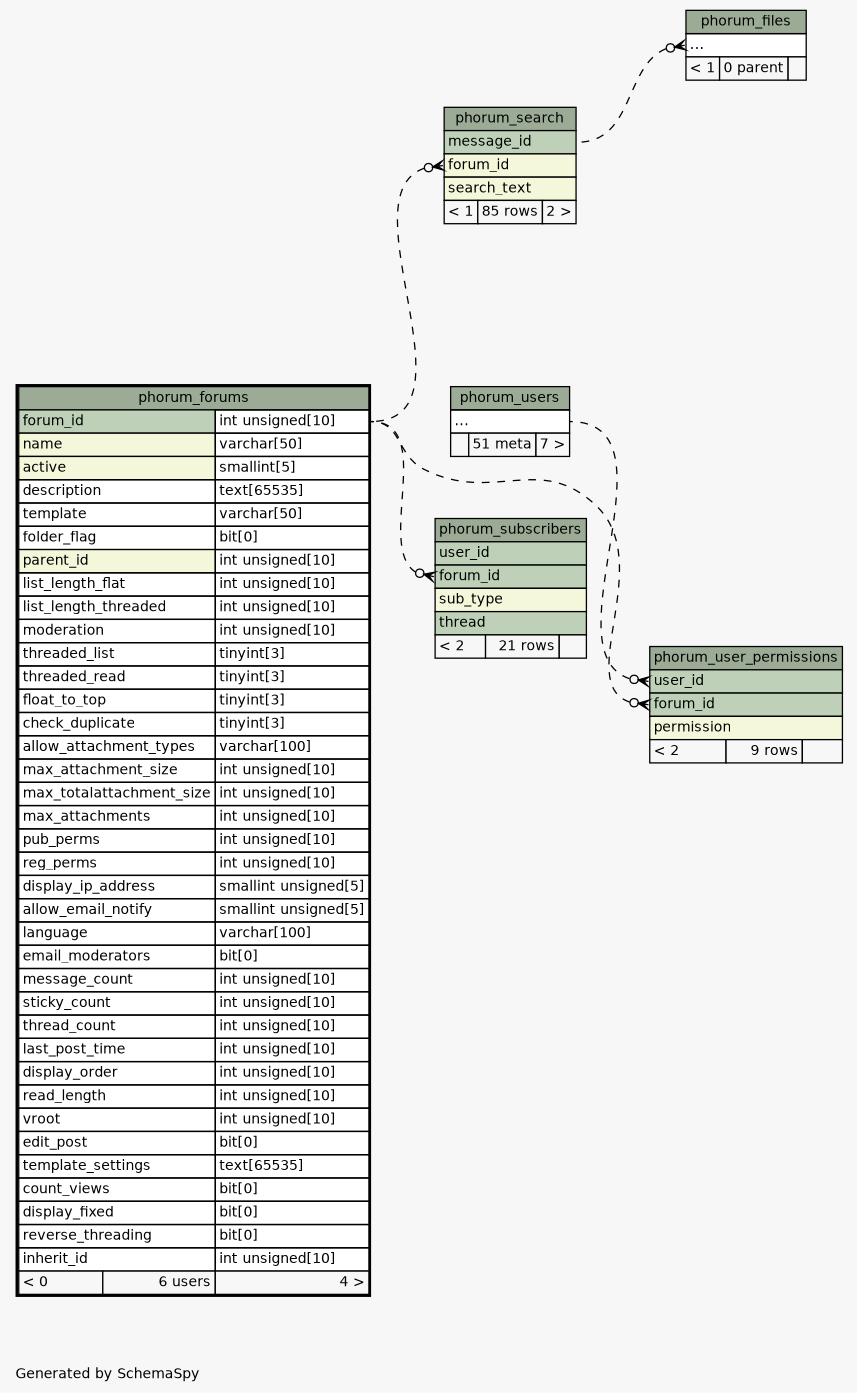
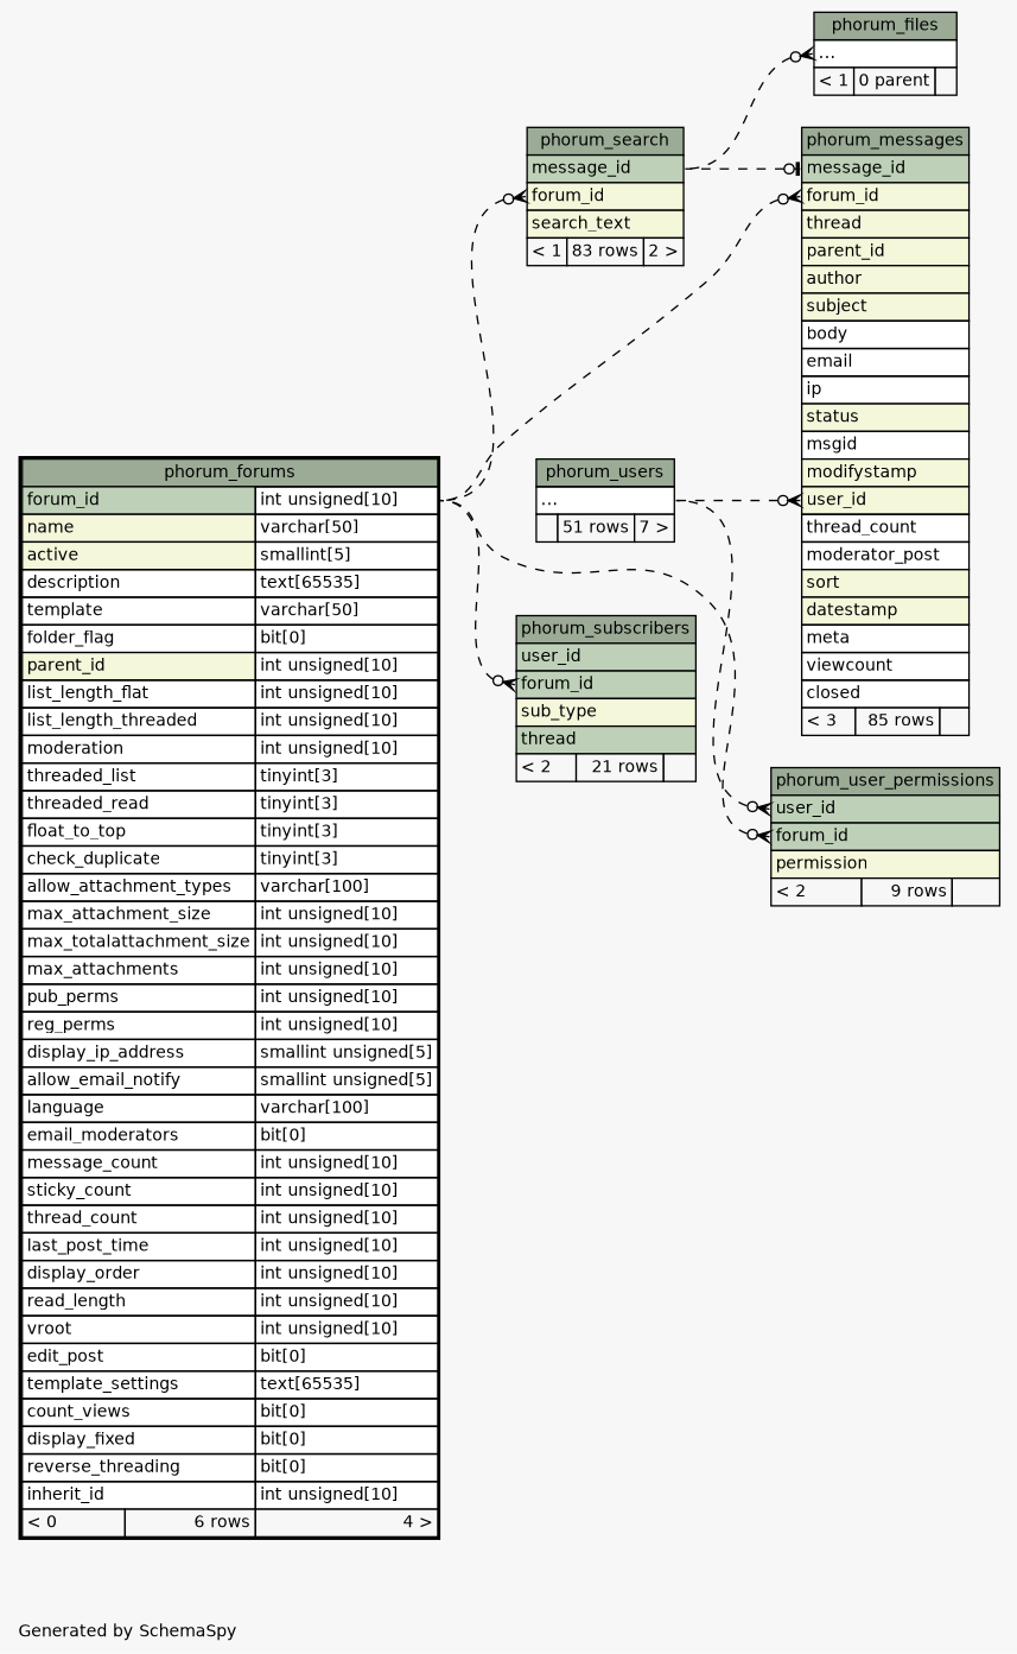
  digraph {
    bgcolor="#f7f7f7"
    fontname=Helvetica
    fontsize=11
    label="\nGenerated by SchemaSpy"
    labeljust=l
    nodesep=0.18
    rankdir=RL
    ranksep=0.46
    node [fontname=Helvetica fontsize=11 shape=plaintext]
    edge [arrowhead=none arrowsize=0.8 arrowtail=crowodot dir=back headport="forum_id.type:e" style=dashed tailport="forum_id:w"]
    n1 [label=<     <TABLE BORDER="0" CELLBORDER="1" CELLSPACING="0" BGCOLOR="#ffffff">       <TR><TD COLSPAN="3" BGCOLOR="#9bab96" ALIGN="CENTER">phorum_files</TD></TR>       <TR><TD PORT="elipses" COLSPAN="3" ALIGN="LEFT">...</TD></TR>       <TR><TD ALIGN="LEFT" BGCOLOR="#f7f7f7">&lt; 1</TD><TD ALIGN="RIGHT" BGCOLOR="#f7f7f7">0 parent</TD><TD ALIGN="RIGHT" BGCOLOR="#f7f7f7">  </TD></TR>     </TABLE>>]
-   n2 [label=<     <TABLE BORDER="0" CELLBORDER="1" CELLSPACING="0" BGCOLOR="#ffffff">       <TR><TD COLSPAN="3" BGCOLOR="#9bab96" ALIGN="CENTER">phorum_search</TD></TR>       <TR><TD PORT="message_id" COLSPAN="3" BGCOLOR="#bed1b8" ALIGN="LEFT">message_id</TD></TR>       <TR><TD PORT="forum_id" COLSPAN="3" BGCOLOR="#f4f7da" ALIGN="LEFT">forum_id</TD></TR>       <TR><TD PORT="search_text" COLSPAN="3" BGCOLOR="#f4f7da" ALIGN="LEFT">search_text</TD></TR>       <TR><TD ALIGN="LEFT" BGCOLOR="#f7f7f7">&lt; 1</TD><TD ALIGN="RIGHT" BGCOLOR="#f7f7f7">85 rows</TD><TD ALIGN="RIGHT" BGCOLOR="#f7f7f7">2 &gt;</TD></TR>     </TABLE>>]
-   n3 [label=<     <TABLE BORDER="2" CELLBORDER="1" CELLSPACING="0" BGCOLOR="#ffffff">       <TR><TD COLSPAN="3" BGCOLOR="#9bab96" ALIGN="CENTER">phorum_forums</TD></TR>       <TR><TD PORT="forum_id" COLSPAN="2" BGCOLOR="#bed1b8" ALIGN="LEFT">forum_id</TD><TD PORT="forum_id.type" ALIGN="LEFT">int unsigned[10]</TD></TR>       <TR><TD PORT="name" COLSPAN="2" BGCOLOR="#f4f7da" ALIGN="LEFT">name</TD><TD PORT="name.type" ALIGN="LEFT">varchar[50]</TD></TR>       <TR><TD PORT="active" COLSPAN="2" BGCOLOR="#f4f7da" ALIGN="LEFT">active</TD><TD PORT="active.type" ALIGN="LEFT">smallint[5]</TD></TR>       <TR><TD PORT="description" COLSPAN="2" ALIGN="LEFT">description</TD><TD PORT="description.type" ALIGN="LEFT">text[65535]</TD></TR>       <TR><TD PORT="template" COLSPAN="2" ALIGN="LEFT">template</TD><TD PORT="template.type" ALIGN="LEFT">varchar[50]</TD></TR>       <TR><TD PORT="folder_flag" COLSPAN="2" ALIGN="LEFT">folder_flag</TD><TD PORT="folder_flag.type" ALIGN="LEFT">bit[0]</TD></TR>       <TR><TD PORT="parent_id" COLSPAN="2" BGCOLOR="#f4f7da" ALIGN="LEFT">parent_id</TD><TD PORT="parent_id.type" ALIGN="LEFT">int unsigned[10]</TD></TR>       <TR><TD PORT="list_length_flat" COLSPAN="2" ALIGN="LEFT">list_length_flat</TD><TD PORT="list_length_flat.type" ALIGN="LEFT">int unsigned[10]</TD></TR>       <TR><TD PORT="list_length_threaded" COLSPAN="2" ALIGN="LEFT">list_length_threaded</TD><TD PORT="list_length_threaded.type" ALIGN="LEFT">int unsigned[10]</TD></TR>       <TR><TD PORT="moderation" COLSPAN="2" ALIGN="LEFT">moderation</TD><TD PORT="moderation.type" ALIGN="LEFT">int unsigned[10]</TD></TR>       <TR><TD PORT="threaded_list" COLSPAN="2" ALIGN="LEFT">threaded_list</TD><TD PORT="threaded_list.type" ALIGN="LEFT">tinyint[3]</TD></TR>       <TR><TD PORT="threaded_read" COLSPAN="2" ALIGN="LEFT">threaded_read</TD><TD PORT="threaded_read.type" ALIGN="LEFT">tinyint[3]</TD></TR>       <TR><TD PORT="float_to_top" COLSPAN="2" ALIGN="LEFT">float_to_top</TD><TD PORT="float_to_top.type" ALIGN="LEFT">tinyint[3]</TD></TR>       <TR><TD PORT="check_duplicate" COLSPAN="2" ALIGN="LEFT">check_duplicate</TD><TD PORT="check_duplicate.type" ALIGN="LEFT">tinyint[3]</TD></TR>       <TR><TD PORT="allow_attachment_types" COLSPAN="2" ALIGN="LEFT">allow_attachment_types</TD><TD PORT="allow_attachment_types.type" ALIGN="LEFT">varchar[100]</TD></TR>       <TR><TD PORT="max_attachment_size" COLSPAN="2" ALIGN="LEFT">max_attachment_size</TD><TD PORT="max_attachment_size.type" ALIGN="LEFT">int unsigned[10]</TD></TR>       <TR><TD PORT="max_totalattachment_size" COLSPAN="2" ALIGN="LEFT">max_totalattachment_size</TD><TD PORT="max_totalattachment_size.type" ALIGN="LEFT">int unsigned[10]</TD></TR>       <TR><TD PORT="max_attachments" COLSPAN="2" ALIGN="LEFT">max_attachments</TD><TD PORT="max_attachments.type" ALIGN="LEFT">int unsigned[10]</TD></TR>       <TR><TD PORT="pub_perms" COLSPAN="2" ALIGN="LEFT">pub_perms</TD><TD PORT="pub_perms.type" ALIGN="LEFT">int unsigned[10]</TD></TR>       <TR><TD PORT="reg_perms" COLSPAN="2" ALIGN="LEFT">reg_perms</TD><TD PORT="reg_perms.type" ALIGN="LEFT">int unsigned[10]</TD></TR>       <TR><TD PORT="display_ip_address" COLSPAN="2" ALIGN="LEFT">display_ip_address</TD><TD PORT="display_ip_address.type" ALIGN="LEFT">smallint unsigned[5]</TD></TR>       <TR><TD PORT="allow_email_notify" COLSPAN="2" ALIGN="LEFT">allow_email_notify</TD><TD PORT="allow_email_notify.type" ALIGN="LEFT">smallint unsigned[5]</TD></TR>       <TR><TD PORT="language" COLSPAN="2" ALIGN="LEFT">language</TD><TD PORT="language.type" ALIGN="LEFT">varchar[100]</TD></TR>       <TR><TD PORT="email_moderators" COLSPAN="2" ALIGN="LEFT">email_moderators</TD><TD PORT="email_moderators.type" ALIGN="LEFT">bit[0]</TD></TR>       <TR><TD PORT="message_count" COLSPAN="2" ALIGN="LEFT">message_count</TD><TD PORT="message_count.type" ALIGN="LEFT">int unsigned[10]</TD></TR>       <TR><TD PORT="sticky_count" COLSPAN="2" ALIGN="LEFT">sticky_count</TD><TD PORT="sticky_count.type" ALIGN="LEFT">int unsigned[10]</TD></TR>       <TR><TD PORT="thread_count" COLSPAN="2" ALIGN="LEFT">thread_count</TD><TD PORT="thread_count.type" ALIGN="LEFT">int unsigned[10]</TD></TR>       <TR><TD PORT="last_post_time" COLSPAN="2" ALIGN="LEFT">last_post_time</TD><TD PORT="last_post_time.type" ALIGN="LEFT">int unsigned[10]</TD></TR>       <TR><TD PORT="display_order" COLSPAN="2" ALIGN="LEFT">display_order</TD><TD PORT="display_order.type" ALIGN="LEFT">int unsigned[10]</TD></TR>       <TR><TD PORT="read_length" COLSPAN="2" ALIGN="LEFT">read_length</TD><TD PORT="read_length.type" ALIGN="LEFT">int unsigned[10]</TD></TR>       <TR><TD PORT="vroot" COLSPAN="2" ALIGN="LEFT">vroot</TD><TD PORT="vroot.type" ALIGN="LEFT">int unsigned[10]</TD></TR>       <TR><TD PORT="edit_post" COLSPAN="2" ALIGN="LEFT">edit_post</TD><TD PORT="edit_post.type" ALIGN="LEFT">bit[0]</TD></TR>       <TR><TD PORT="template_settings" COLSPAN="2" ALIGN="LEFT">template_settings</TD><TD PORT="template_settings.type" ALIGN="LEFT">text[65535]</TD></TR>       <TR><TD PORT="count_views" COLSPAN="2" ALIGN="LEFT">count_views</TD><TD PORT="count_views.type" ALIGN="LEFT">bit[0]</TD></TR>       <TR><TD PORT="display_fixed" COLSPAN="2" ALIGN="LEFT">display_fixed</TD><TD PORT="display_fixed.type" ALIGN="LEFT">bit[0]</TD></TR>       <TR><TD PORT="reverse_threading" COLSPAN="2" ALIGN="LEFT">reverse_threading</TD><TD PORT="reverse_threading.type" ALIGN="LEFT">bit[0]</TD></TR>       <TR><TD PORT="inherit_id" COLSPAN="2" ALIGN="LEFT">inherit_id</TD><TD PORT="inherit_id.type" ALIGN="LEFT">int unsigned[10]</TD></TR>       <TR><TD ALIGN="LEFT" BGCOLOR="#f7f7f7">&lt; 0</TD><TD ALIGN="RIGHT" BGCOLOR="#f7f7f7">6 users</TD><TD ALIGN="RIGHT" BGCOLOR="#f7f7f7">4 &gt;</TD></TR>     </TABLE>>]
-   n5 [label=<     <TABLE BORDER="0" CELLBORDER="1" CELLSPACING="0" BGCOLOR="#ffffff">       <TR><TD COLSPAN="3" BGCOLOR="#9bab96" ALIGN="CENTER">phorum_users</TD></TR>       <TR><TD PORT="elipses" COLSPAN="3" ALIGN="LEFT">...</TD></TR>       <TR><TD ALIGN="LEFT" BGCOLOR="#f7f7f7">  </TD><TD ALIGN="RIGHT" BGCOLOR="#f7f7f7">51 meta</TD><TD ALIGN="RIGHT" BGCOLOR="#f7f7f7">7 &gt;</TD></TR>     </TABLE>>]
+   n2 [label=<     <TABLE BORDER="0" CELLBORDER="1" CELLSPACING="0" BGCOLOR="#ffffff">       <TR><TD COLSPAN="3" BGCOLOR="#9bab96" ALIGN="CENTER">phorum_search</TD></TR>       <TR><TD PORT="message_id" COLSPAN="3" BGCOLOR="#bed1b8" ALIGN="LEFT">message_id</TD></TR>       <TR><TD PORT="forum_id" COLSPAN="3" BGCOLOR="#f4f7da" ALIGN="LEFT">forum_id</TD></TR>       <TR><TD PORT="search_text" COLSPAN="3" BGCOLOR="#f4f7da" ALIGN="LEFT">search_text</TD></TR>       <TR><TD ALIGN="LEFT" BGCOLOR="#f7f7f7">&lt; 1</TD><TD ALIGN="RIGHT" BGCOLOR="#f7f7f7">83 rows</TD><TD ALIGN="RIGHT" BGCOLOR="#f7f7f7">2 &gt;</TD></TR>     </TABLE>>]
+   n3 [label=<     <TABLE BORDER="2" CELLBORDER="1" CELLSPACING="0" BGCOLOR="#ffffff">       <TR><TD COLSPAN="3" BGCOLOR="#9bab96" ALIGN="CENTER">phorum_forums</TD></TR>       <TR><TD PORT="forum_id" COLSPAN="2" BGCOLOR="#bed1b8" ALIGN="LEFT">forum_id</TD><TD PORT="forum_id.type" ALIGN="LEFT">int unsigned[10]</TD></TR>       <TR><TD PORT="name" COLSPAN="2" BGCOLOR="#f4f7da" ALIGN="LEFT">name</TD><TD PORT="name.type" ALIGN="LEFT">varchar[50]</TD></TR>       <TR><TD PORT="active" COLSPAN="2" BGCOLOR="#f4f7da" ALIGN="LEFT">active</TD><TD PORT="active.type" ALIGN="LEFT">smallint[5]</TD></TR>       <TR><TD PORT="description" COLSPAN="2" ALIGN="LEFT">description</TD><TD PORT="description.type" ALIGN="LEFT">text[65535]</TD></TR>       <TR><TD PORT="template" COLSPAN="2" ALIGN="LEFT">template</TD><TD PORT="template.type" ALIGN="LEFT">varchar[50]</TD></TR>       <TR><TD PORT="folder_flag" COLSPAN="2" ALIGN="LEFT">folder_flag</TD><TD PORT="folder_flag.type" ALIGN="LEFT">bit[0]</TD></TR>       <TR><TD PORT="parent_id" COLSPAN="2" BGCOLOR="#f4f7da" ALIGN="LEFT">parent_id</TD><TD PORT="parent_id.type" ALIGN="LEFT">int unsigned[10]</TD></TR>       <TR><TD PORT="list_length_flat" COLSPAN="2" ALIGN="LEFT">list_length_flat</TD><TD PORT="list_length_flat.type" ALIGN="LEFT">int unsigned[10]</TD></TR>       <TR><TD PORT="list_length_threaded" COLSPAN="2" ALIGN="LEFT">list_length_threaded</TD><TD PORT="list_length_threaded.type" ALIGN="LEFT">int unsigned[10]</TD></TR>       <TR><TD PORT="moderation" COLSPAN="2" ALIGN="LEFT">moderation</TD><TD PORT="moderation.type" ALIGN="LEFT">int unsigned[10]</TD></TR>       <TR><TD PORT="threaded_list" COLSPAN="2" ALIGN="LEFT">threaded_list</TD><TD PORT="threaded_list.type" ALIGN="LEFT">tinyint[3]</TD></TR>       <TR><TD PORT="threaded_read" COLSPAN="2" ALIGN="LEFT">threaded_read</TD><TD PORT="threaded_read.type" ALIGN="LEFT">tinyint[3]</TD></TR>       <TR><TD PORT="float_to_top" COLSPAN="2" ALIGN="LEFT">float_to_top</TD><TD PORT="float_to_top.type" ALIGN="LEFT">tinyint[3]</TD></TR>       <TR><TD PORT="check_duplicate" COLSPAN="2" ALIGN="LEFT">check_duplicate</TD><TD PORT="check_duplicate.type" ALIGN="LEFT">tinyint[3]</TD></TR>       <TR><TD PORT="allow_attachment_types" COLSPAN="2" ALIGN="LEFT">allow_attachment_types</TD><TD PORT="allow_attachment_types.type" ALIGN="LEFT">varchar[100]</TD></TR>       <TR><TD PORT="max_attachment_size" COLSPAN="2" ALIGN="LEFT">max_attachment_size</TD><TD PORT="max_attachment_size.type" ALIGN="LEFT">int unsigned[10]</TD></TR>       <TR><TD PORT="max_totalattachment_size" COLSPAN="2" ALIGN="LEFT">max_totalattachment_size</TD><TD PORT="max_totalattachment_size.type" ALIGN="LEFT">int unsigned[10]</TD></TR>       <TR><TD PORT="max_attachments" COLSPAN="2" ALIGN="LEFT">max_attachments</TD><TD PORT="max_attachments.type" ALIGN="LEFT">int unsigned[10]</TD></TR>       <TR><TD PORT="pub_perms" COLSPAN="2" ALIGN="LEFT">pub_perms</TD><TD PORT="pub_perms.type" ALIGN="LEFT">int unsigned[10]</TD></TR>       <TR><TD PORT="reg_perms" COLSPAN="2" ALIGN="LEFT">reg_perms</TD><TD PORT="reg_perms.type" ALIGN="LEFT">int unsigned[10]</TD></TR>       <TR><TD PORT="display_ip_address" COLSPAN="2" ALIGN="LEFT">display_ip_address</TD><TD PORT="display_ip_address.type" ALIGN="LEFT">smallint unsigned[5]</TD></TR>       <TR><TD PORT="allow_email_notify" COLSPAN="2" ALIGN="LEFT">allow_email_notify</TD><TD PORT="allow_email_notify.type" ALIGN="LEFT">smallint unsigned[5]</TD></TR>       <TR><TD PORT="language" COLSPAN="2" ALIGN="LEFT">language</TD><TD PORT="language.type" ALIGN="LEFT">varchar[100]</TD></TR>       <TR><TD PORT="email_moderators" COLSPAN="2" ALIGN="LEFT">email_moderators</TD><TD PORT="email_moderators.type" ALIGN="LEFT">bit[0]</TD></TR>       <TR><TD PORT="message_count" COLSPAN="2" ALIGN="LEFT">message_count</TD><TD PORT="message_count.type" ALIGN="LEFT">int unsigned[10]</TD></TR>       <TR><TD PORT="sticky_count" COLSPAN="2" ALIGN="LEFT">sticky_count</TD><TD PORT="sticky_count.type" ALIGN="LEFT">int unsigned[10]</TD></TR>       <TR><TD PORT="thread_count" COLSPAN="2" ALIGN="LEFT">thread_count</TD><TD PORT="thread_count.type" ALIGN="LEFT">int unsigned[10]</TD></TR>       <TR><TD PORT="last_post_time" COLSPAN="2" ALIGN="LEFT">last_post_time</TD><TD PORT="last_post_time.type" ALIGN="LEFT">int unsigned[10]</TD></TR>       <TR><TD PORT="display_order" COLSPAN="2" ALIGN="LEFT">display_order</TD><TD PORT="display_order.type" ALIGN="LEFT">int unsigned[10]</TD></TR>       <TR><TD PORT="read_length" COLSPAN="2" ALIGN="LEFT">read_length</TD><TD PORT="read_length.type" ALIGN="LEFT">int unsigned[10]</TD></TR>       <TR><TD PORT="vroot" COLSPAN="2" ALIGN="LEFT">vroot</TD><TD PORT="vroot.type" ALIGN="LEFT">int unsigned[10]</TD></TR>       <TR><TD PORT="edit_post" COLSPAN="2" ALIGN="LEFT">edit_post</TD><TD PORT="edit_post.type" ALIGN="LEFT">bit[0]</TD></TR>       <TR><TD PORT="template_settings" COLSPAN="2" ALIGN="LEFT">template_settings</TD><TD PORT="template_settings.type" ALIGN="LEFT">text[65535]</TD></TR>       <TR><TD PORT="count_views" COLSPAN="2" ALIGN="LEFT">count_views</TD><TD PORT="count_views.type" ALIGN="LEFT">bit[0]</TD></TR>       <TR><TD PORT="display_fixed" COLSPAN="2" ALIGN="LEFT">display_fixed</TD><TD PORT="display_fixed.type" ALIGN="LEFT">bit[0]</TD></TR>       <TR><TD PORT="reverse_threading" COLSPAN="2" ALIGN="LEFT">reverse_threading</TD><TD PORT="reverse_threading.type" ALIGN="LEFT">bit[0]</TD></TR>       <TR><TD PORT="inherit_id" COLSPAN="2" ALIGN="LEFT">inherit_id</TD><TD PORT="inherit_id.type" ALIGN="LEFT">int unsigned[10]</TD></TR>       <TR><TD ALIGN="LEFT" BGCOLOR="#f7f7f7">&lt; 0</TD><TD ALIGN="RIGHT" BGCOLOR="#f7f7f7">6 rows</TD><TD ALIGN="RIGHT" BGCOLOR="#f7f7f7">4 &gt;</TD></TR>     </TABLE>>]
+   n4 [label=<     <TABLE BORDER="0" CELLBORDER="1" CELLSPACING="0" BGCOLOR="#ffffff">       <TR><TD COLSPAN="3" BGCOLOR="#9bab96" ALIGN="CENTER">phorum_messages</TD></TR>       <TR><TD PORT="message_id" COLSPAN="3" BGCOLOR="#bed1b8" ALIGN="LEFT">message_id</TD></TR>       <TR><TD PORT="forum_id" COLSPAN="3" BGCOLOR="#f4f7da" ALIGN="LEFT">forum_id</TD></TR>       <TR><TD PORT="thread" COLSPAN="3" BGCOLOR="#f4f7da" ALIGN="LEFT">thread</TD></TR>       <TR><TD PORT="parent_id" COLSPAN="3" BGCOLOR="#f4f7da" ALIGN="LEFT">parent_id</TD></TR>       <TR><TD PORT="author" COLSPAN="3" BGCOLOR="#f4f7da" ALIGN="LEFT">author</TD></TR>       <TR><TD PORT="subject" COLSPAN="3" BGCOLOR="#f4f7da" ALIGN="LEFT">subject</TD></TR>       <TR><TD PORT="body" COLSPAN="3" ALIGN="LEFT">body</TD></TR>       <TR><TD PORT="email" COLSPAN="3" ALIGN="LEFT">email</TD></TR>       <TR><TD PORT="ip" COLSPAN="3" ALIGN="LEFT">ip</TD></TR>       <TR><TD PORT="status" COLSPAN="3" BGCOLOR="#f4f7da" ALIGN="LEFT">status</TD></TR>       <TR><TD PORT="msgid" COLSPAN="3" ALIGN="LEFT">msgid</TD></TR>       <TR><TD PORT="modifystamp" COLSPAN="3" BGCOLOR="#f4f7da" ALIGN="LEFT">modifystamp</TD></TR>       <TR><TD PORT="user_id" COLSPAN="3" BGCOLOR="#f4f7da" ALIGN="LEFT">user_id</TD></TR>       <TR><TD PORT="thread_count" COLSPAN="3" ALIGN="LEFT">thread_count</TD></TR>       <TR><TD PORT="moderator_post" COLSPAN="3" ALIGN="LEFT">moderator_post</TD></TR>       <TR><TD PORT="sort" COLSPAN="3" BGCOLOR="#f4f7da" ALIGN="LEFT">sort</TD></TR>       <TR><TD PORT="datestamp" COLSPAN="3" BGCOLOR="#f4f7da" ALIGN="LEFT">datestamp</TD></TR>       <TR><TD PORT="meta" COLSPAN="3" ALIGN="LEFT">meta</TD></TR>       <TR><TD PORT="viewcount" COLSPAN="3" ALIGN="LEFT">viewcount</TD></TR>       <TR><TD PORT="closed" COLSPAN="3" ALIGN="LEFT">closed</TD></TR>       <TR><TD ALIGN="LEFT" BGCOLOR="#f7f7f7">&lt; 3</TD><TD ALIGN="RIGHT" BGCOLOR="#f7f7f7">85 rows</TD><TD ALIGN="RIGHT" BGCOLOR="#f7f7f7">  </TD></TR>     </TABLE>>]
+   n5 [label=<     <TABLE BORDER="0" CELLBORDER="1" CELLSPACING="0" BGCOLOR="#ffffff">       <TR><TD COLSPAN="3" BGCOLOR="#9bab96" ALIGN="CENTER">phorum_users</TD></TR>       <TR><TD PORT="elipses" COLSPAN="3" ALIGN="LEFT">...</TD></TR>       <TR><TD ALIGN="LEFT" BGCOLOR="#f7f7f7">  </TD><TD ALIGN="RIGHT" BGCOLOR="#f7f7f7">51 rows</TD><TD ALIGN="RIGHT" BGCOLOR="#f7f7f7">7 &gt;</TD></TR>     </TABLE>>]
    n6 [label=<     <TABLE BORDER="0" CELLBORDER="1" CELLSPACING="0" BGCOLOR="#ffffff">       <TR><TD COLSPAN="3" BGCOLOR="#9bab96" ALIGN="CENTER">phorum_subscribers</TD></TR>       <TR><TD PORT="user_id" COLSPAN="3" BGCOLOR="#bed1b8" ALIGN="LEFT">user_id</TD></TR>       <TR><TD PORT="forum_id" COLSPAN="3" BGCOLOR="#bed1b8" ALIGN="LEFT">forum_id</TD></TR>       <TR><TD PORT="sub_type" COLSPAN="3" BGCOLOR="#f4f7da" ALIGN="LEFT">sub_type</TD></TR>       <TR><TD PORT="thread" COLSPAN="3" BGCOLOR="#bed1b8" ALIGN="LEFT">thread</TD></TR>       <TR><TD ALIGN="LEFT" BGCOLOR="#f7f7f7">&lt; 2</TD><TD ALIGN="RIGHT" BGCOLOR="#f7f7f7">21 rows</TD><TD ALIGN="RIGHT" BGCOLOR="#f7f7f7">  </TD></TR>     </TABLE>>]
    n7 [label=<     <TABLE BORDER="0" CELLBORDER="1" CELLSPACING="0" BGCOLOR="#ffffff">       <TR><TD COLSPAN="3" BGCOLOR="#9bab96" ALIGN="CENTER">phorum_user_permissions</TD></TR>       <TR><TD PORT="user_id" COLSPAN="3" BGCOLOR="#bed1b8" ALIGN="LEFT">user_id</TD></TR>       <TR><TD PORT="forum_id" COLSPAN="3" BGCOLOR="#bed1b8" ALIGN="LEFT">forum_id</TD></TR>       <TR><TD PORT="permission" COLSPAN="3" BGCOLOR="#f4f7da" ALIGN="LEFT">permission</TD></TR>       <TR><TD ALIGN="LEFT" BGCOLOR="#f7f7f7">&lt; 2</TD><TD ALIGN="RIGHT" BGCOLOR="#f7f7f7">9 rows</TD><TD ALIGN="RIGHT" BGCOLOR="#f7f7f7">  </TD></TR>     </TABLE>>]
    n1 -> n2 [headport="message_id:e" tailport="elipses:w"]
    n2 -> n3
+   n4 -> n2 [arrowtail=teeodot headport="message_id:e" tailport="message_id:w"]
+   n4 -> n3
+   n4 -> n5 [headport="elipses:e" tailport="user_id:w"]
    n6 -> n3
    n7 -> n3
    n7 -> n5 [headport="elipses:e" tailport="user_id:w"]
  }
